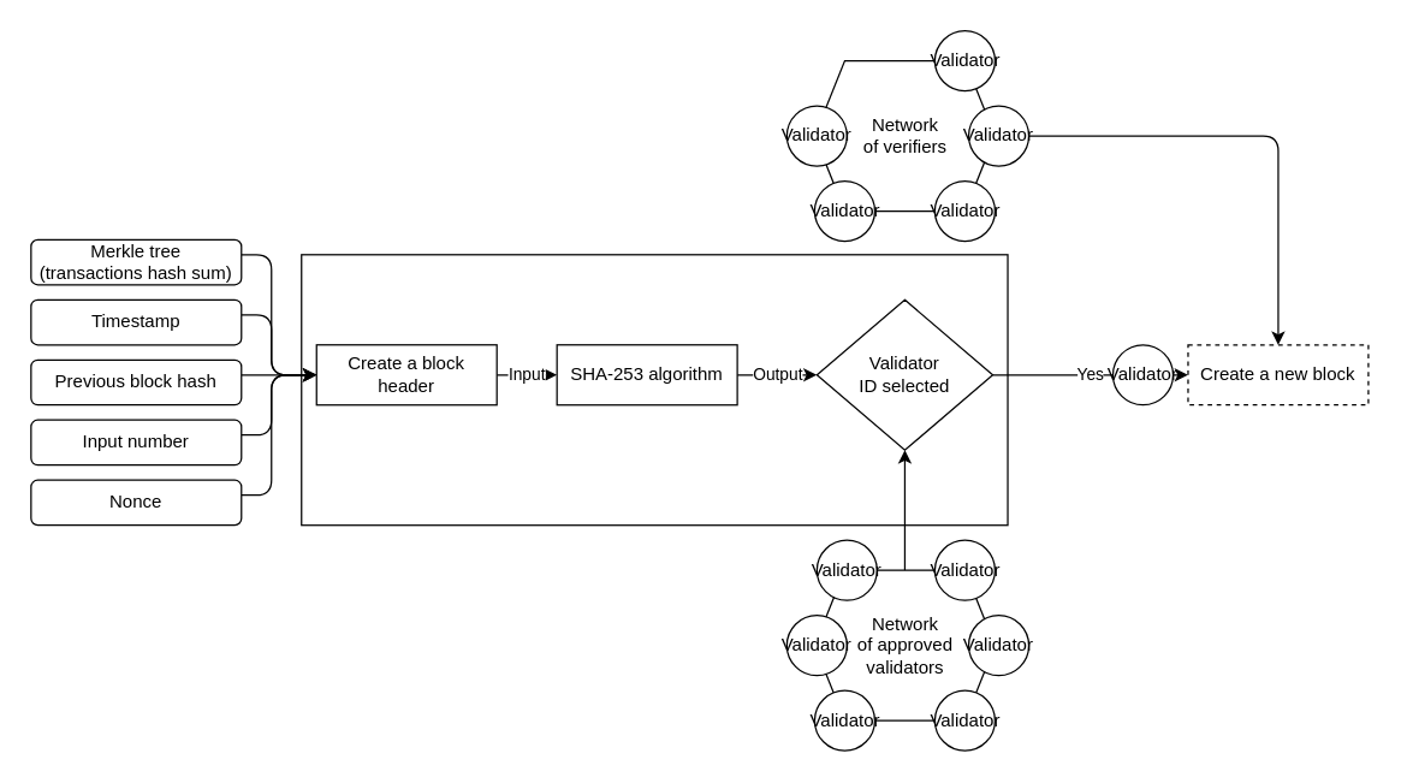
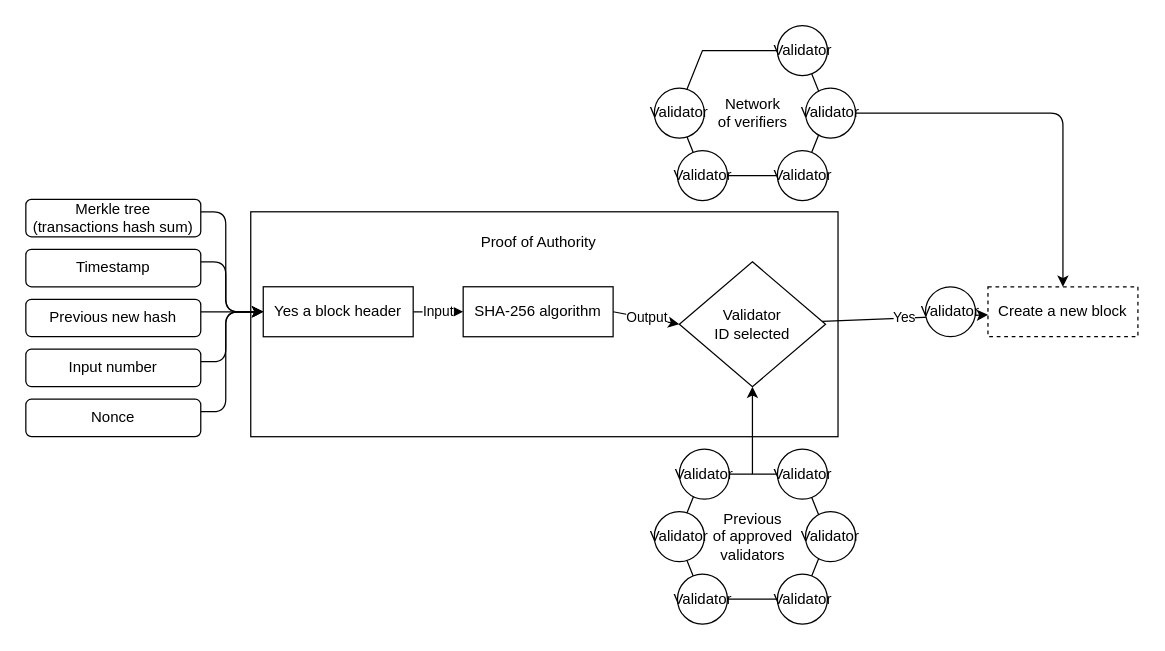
  <mxCell id="0" />
  <mxCell id="1" parent="0" />
  <mxCell id="2" value="" style="rounded=0;whiteSpace=wrap;html=1;" vertex="1" parent="1"><mxGeometry x="200" y="169" width="470" height="180" as="geometry" /></mxCell>
  <mxCell id="3" style="edgeStyle=none;html=1;exitX=1;exitY=0.5;exitDx=0;exitDy=0;" edge="1" parent="1"><mxGeometry relative="1" as="geometry"><mxPoint x="210" y="249" as="targetPoint" /><mxPoint x="160" y="169" as="sourcePoint" /><Array as="points"><mxPoint x="180" y="169" /><mxPoint x="180" y="249" /></Array></mxGeometry></mxCell>
  <mxCell id="4" value="Merkle tree &lt;br&gt;(transactions hash sum)" style="rounded=1;whiteSpace=wrap;html=1;" vertex="1" parent="1"><mxGeometry x="20" y="159" width="140" height="30" as="geometry" /></mxCell>
  <mxCell id="5" style="edgeStyle=none;html=1;entryX=0;entryY=0.5;entryDx=0;entryDy=0;" edge="1" parent="1" target="14"><mxGeometry relative="1" as="geometry"><Array as="points"><mxPoint x="180" y="209" /><mxPoint x="180" y="249" /></Array><mxPoint x="160" y="209" as="sourcePoint" /></mxGeometry></mxCell>
  <mxCell id="6" value="Timestamp" style="rounded=1;whiteSpace=wrap;html=1;" vertex="1" parent="1"><mxGeometry x="20" y="199" width="140" height="30" as="geometry" /></mxCell>
  <mxCell id="7" style="edgeStyle=none;html=1;entryX=0;entryY=0.5;entryDx=0;entryDy=0;" edge="1" parent="1" target="14"><mxGeometry relative="1" as="geometry"><mxPoint x="160" y="249" as="sourcePoint" /></mxGeometry></mxCell>
- <mxCell id="8" value="Previous block hash" style="rounded=1;whiteSpace=wrap;html=1;" vertex="1" parent="1"><mxGeometry x="20" y="239" width="140" height="30" as="geometry" /></mxCell>
+ <mxCell id="8" value="Previous new hash" style="rounded=1;whiteSpace=wrap;html=1;" vertex="1" parent="1"><mxGeometry x="20" y="239" width="140" height="30" as="geometry" /></mxCell>
  <mxCell id="9" style="edgeStyle=none;html=1;exitX=1;exitY=0.5;exitDx=0;exitDy=0;" edge="1" parent="1"><mxGeometry relative="1" as="geometry"><mxPoint x="210" y="249" as="targetPoint" /><mxPoint x="160" y="289" as="sourcePoint" /><Array as="points"><mxPoint x="180" y="289" /><mxPoint x="180" y="249" /></Array></mxGeometry></mxCell>
  <mxCell id="10" value="Input number" style="rounded=1;whiteSpace=wrap;html=1;" vertex="1" parent="1"><mxGeometry x="20" y="279" width="140" height="30" as="geometry" /></mxCell>
  <mxCell id="11" style="edgeStyle=none;html=1;entryX=0;entryY=0.5;entryDx=0;entryDy=0;exitX=1;exitY=0.5;exitDx=0;exitDy=0;" edge="1" parent="1" target="14"><mxGeometry relative="1" as="geometry"><Array as="points"><mxPoint x="180" y="329" /><mxPoint x="180" y="249" /></Array><mxPoint x="160" y="329" as="sourcePoint" /></mxGeometry></mxCell>
  <mxCell id="12" value="Nonce" style="rounded=1;whiteSpace=wrap;html=1;" vertex="1" parent="1"><mxGeometry x="20" y="319" width="140" height="30" as="geometry" /></mxCell>
  <mxCell id="13" value="Input" style="edgeStyle=none;html=1;entryX=0;entryY=0.5;entryDx=0;entryDy=0;" edge="1" parent="1" source="14" target="16"><mxGeometry relative="1" as="geometry" /></mxCell>
- <mxCell id="14" value="Create a block header" style="rounded=0;whiteSpace=wrap;html=1;" vertex="1" parent="1"><mxGeometry x="210" y="229" width="120" height="40" as="geometry" /></mxCell>
+ <mxCell id="14" value="Yes a block header" style="rounded=0;whiteSpace=wrap;html=1;" vertex="1" parent="1"><mxGeometry x="210" y="229" width="120" height="40" as="geometry" /></mxCell>
  <mxCell id="15" value="Output" style="edgeStyle=none;html=1;exitX=1;exitY=0.5;exitDx=0;exitDy=0;entryX=0;entryY=0.5;entryDx=0;entryDy=0;" edge="1" parent="1" source="16" target="19"><mxGeometry relative="1" as="geometry" /></mxCell>
- <mxCell id="16" value="SHA-253 algorithm" style="rounded=0;whiteSpace=wrap;html=1;" vertex="1" parent="1"><mxGeometry x="370" y="229" width="120" height="40" as="geometry" /></mxCell>
+ <mxCell id="16" value="SHA-256 algorithm" style="rounded=0;whiteSpace=wrap;html=1;" vertex="1" parent="1"><mxGeometry x="370" y="229" width="120" height="40" as="geometry" /></mxCell>
  <mxCell id="17" value="Create a new block" style="rounded=0;whiteSpace=wrap;html=1;dashed=1;" vertex="1" parent="1"><mxGeometry x="790" y="229" width="120" height="40" as="geometry" /></mxCell>
  <mxCell id="18" value="Yes" style="edgeStyle=none;html=1;" edge="1" parent="1" source="19" target="17"><mxGeometry relative="1" as="geometry" /></mxCell>
- <mxCell id="19" value="Validator &lt;br&gt;ID selected" style="rhombus;whiteSpace=wrap;html=1;" vertex="1" parent="1"><mxGeometry x="543" y="199" width="117" height="100" as="geometry" /></mxCell>
+ <mxCell id="19" value="Validator &lt;br&gt;ID selected" style="rhombus;whiteSpace=wrap;html=1;" vertex="1" parent="1"><mxGeometry x="543" y="209" width="117" height="100" as="geometry" /></mxCell>
+ <mxCell id="20" value="Proof of Authority" style="text;html=1;strokeColor=none;fillColor=none;align=center;verticalAlign=middle;whiteSpace=wrap;rounded=0;" vertex="1" parent="1"><mxGeometry x="373.75" y="179" width="112.5" height="30" as="geometry" /></mxCell>
  <mxCell id="21" value="Network &lt;br&gt;of&amp;nbsp;verifiers" style="shape=hexagon;perimeter=hexagonPerimeter2;whiteSpace=wrap;html=1;fixedSize=1;" vertex="1" parent="1"><mxGeometry x="541.5" y="40" width="120" height="100" as="geometry" /></mxCell>
  <mxCell id="22" value="Validator" style="ellipse;whiteSpace=wrap;html=1;aspect=fixed;" vertex="1" parent="1"><mxGeometry x="740" y="229" width="40" height="40" as="geometry" /></mxCell>
  <mxCell id="23" value="Validator" style="ellipse;whiteSpace=wrap;html=1;aspect=fixed;" vertex="1" parent="1"><mxGeometry x="621.5" y="20" width="40" height="40" as="geometry" /></mxCell>
  <mxCell id="24" style="edgeStyle=none;html=1;entryX=0.5;entryY=0;entryDx=0;entryDy=0;" edge="1" parent="1" source="25" target="17"><mxGeometry relative="1" as="geometry"><Array as="points"><mxPoint x="850" y="90" /></Array></mxGeometry></mxCell>
  <mxCell id="25" value="Validator" style="ellipse;whiteSpace=wrap;html=1;aspect=fixed;" vertex="1" parent="1"><mxGeometry x="644" y="70" width="40" height="40" as="geometry" /></mxCell>
  <mxCell id="26" value="Validator" style="ellipse;whiteSpace=wrap;html=1;aspect=fixed;" vertex="1" parent="1"><mxGeometry x="621.5" y="120" width="40" height="40" as="geometry" /></mxCell>
  <mxCell id="27" value="Validator" style="ellipse;whiteSpace=wrap;html=1;aspect=fixed;" vertex="1" parent="1"><mxGeometry x="541.5" y="120" width="40" height="40" as="geometry" /></mxCell>
  <mxCell id="28" value="Validator" style="ellipse;whiteSpace=wrap;html=1;aspect=fixed;" vertex="1" parent="1"><mxGeometry x="523" y="70" width="40" height="40" as="geometry" /></mxCell>
  <mxCell id="29" style="edgeStyle=none;html=1;entryX=0.5;entryY=1;entryDx=0;entryDy=0;" edge="1" parent="1" source="30" target="19"><mxGeometry relative="1" as="geometry" /></mxCell>
- <mxCell id="30" value="Network &lt;br&gt;of approved&lt;br&gt;validators" style="shape=hexagon;perimeter=hexagonPerimeter2;whiteSpace=wrap;html=1;fixedSize=1;" vertex="1" parent="1"><mxGeometry x="541.5" y="379" width="120" height="100" as="geometry" /></mxCell>
+ <mxCell id="30" value="Previous &lt;br&gt;of approved&lt;br&gt;validators" style="shape=hexagon;perimeter=hexagonPerimeter2;whiteSpace=wrap;html=1;fixedSize=1;" vertex="1" parent="1"><mxGeometry x="541.5" y="379" width="120" height="100" as="geometry" /></mxCell>
  <mxCell id="31" value="Validator" style="ellipse;whiteSpace=wrap;html=1;aspect=fixed;" vertex="1" parent="1"><mxGeometry x="543" y="359" width="40" height="40" as="geometry" /></mxCell>
  <mxCell id="32" value="Validator" style="ellipse;whiteSpace=wrap;html=1;aspect=fixed;" vertex="1" parent="1"><mxGeometry x="621.5" y="359" width="40" height="40" as="geometry" /></mxCell>
  <mxCell id="33" value="Validator" style="ellipse;whiteSpace=wrap;html=1;aspect=fixed;" vertex="1" parent="1"><mxGeometry x="644" y="409" width="40" height="40" as="geometry" /></mxCell>
  <mxCell id="34" value="Validator" style="ellipse;whiteSpace=wrap;html=1;aspect=fixed;" vertex="1" parent="1"><mxGeometry x="621.5" y="459" width="40" height="40" as="geometry" /></mxCell>
  <mxCell id="35" value="Validator" style="ellipse;whiteSpace=wrap;html=1;aspect=fixed;" vertex="1" parent="1"><mxGeometry x="541.5" y="459" width="40" height="40" as="geometry" /></mxCell>
  <mxCell id="36" value="Validator" style="ellipse;whiteSpace=wrap;html=1;aspect=fixed;" vertex="1" parent="1"><mxGeometry x="523" y="409" width="40" height="40" as="geometry" /></mxCell>
